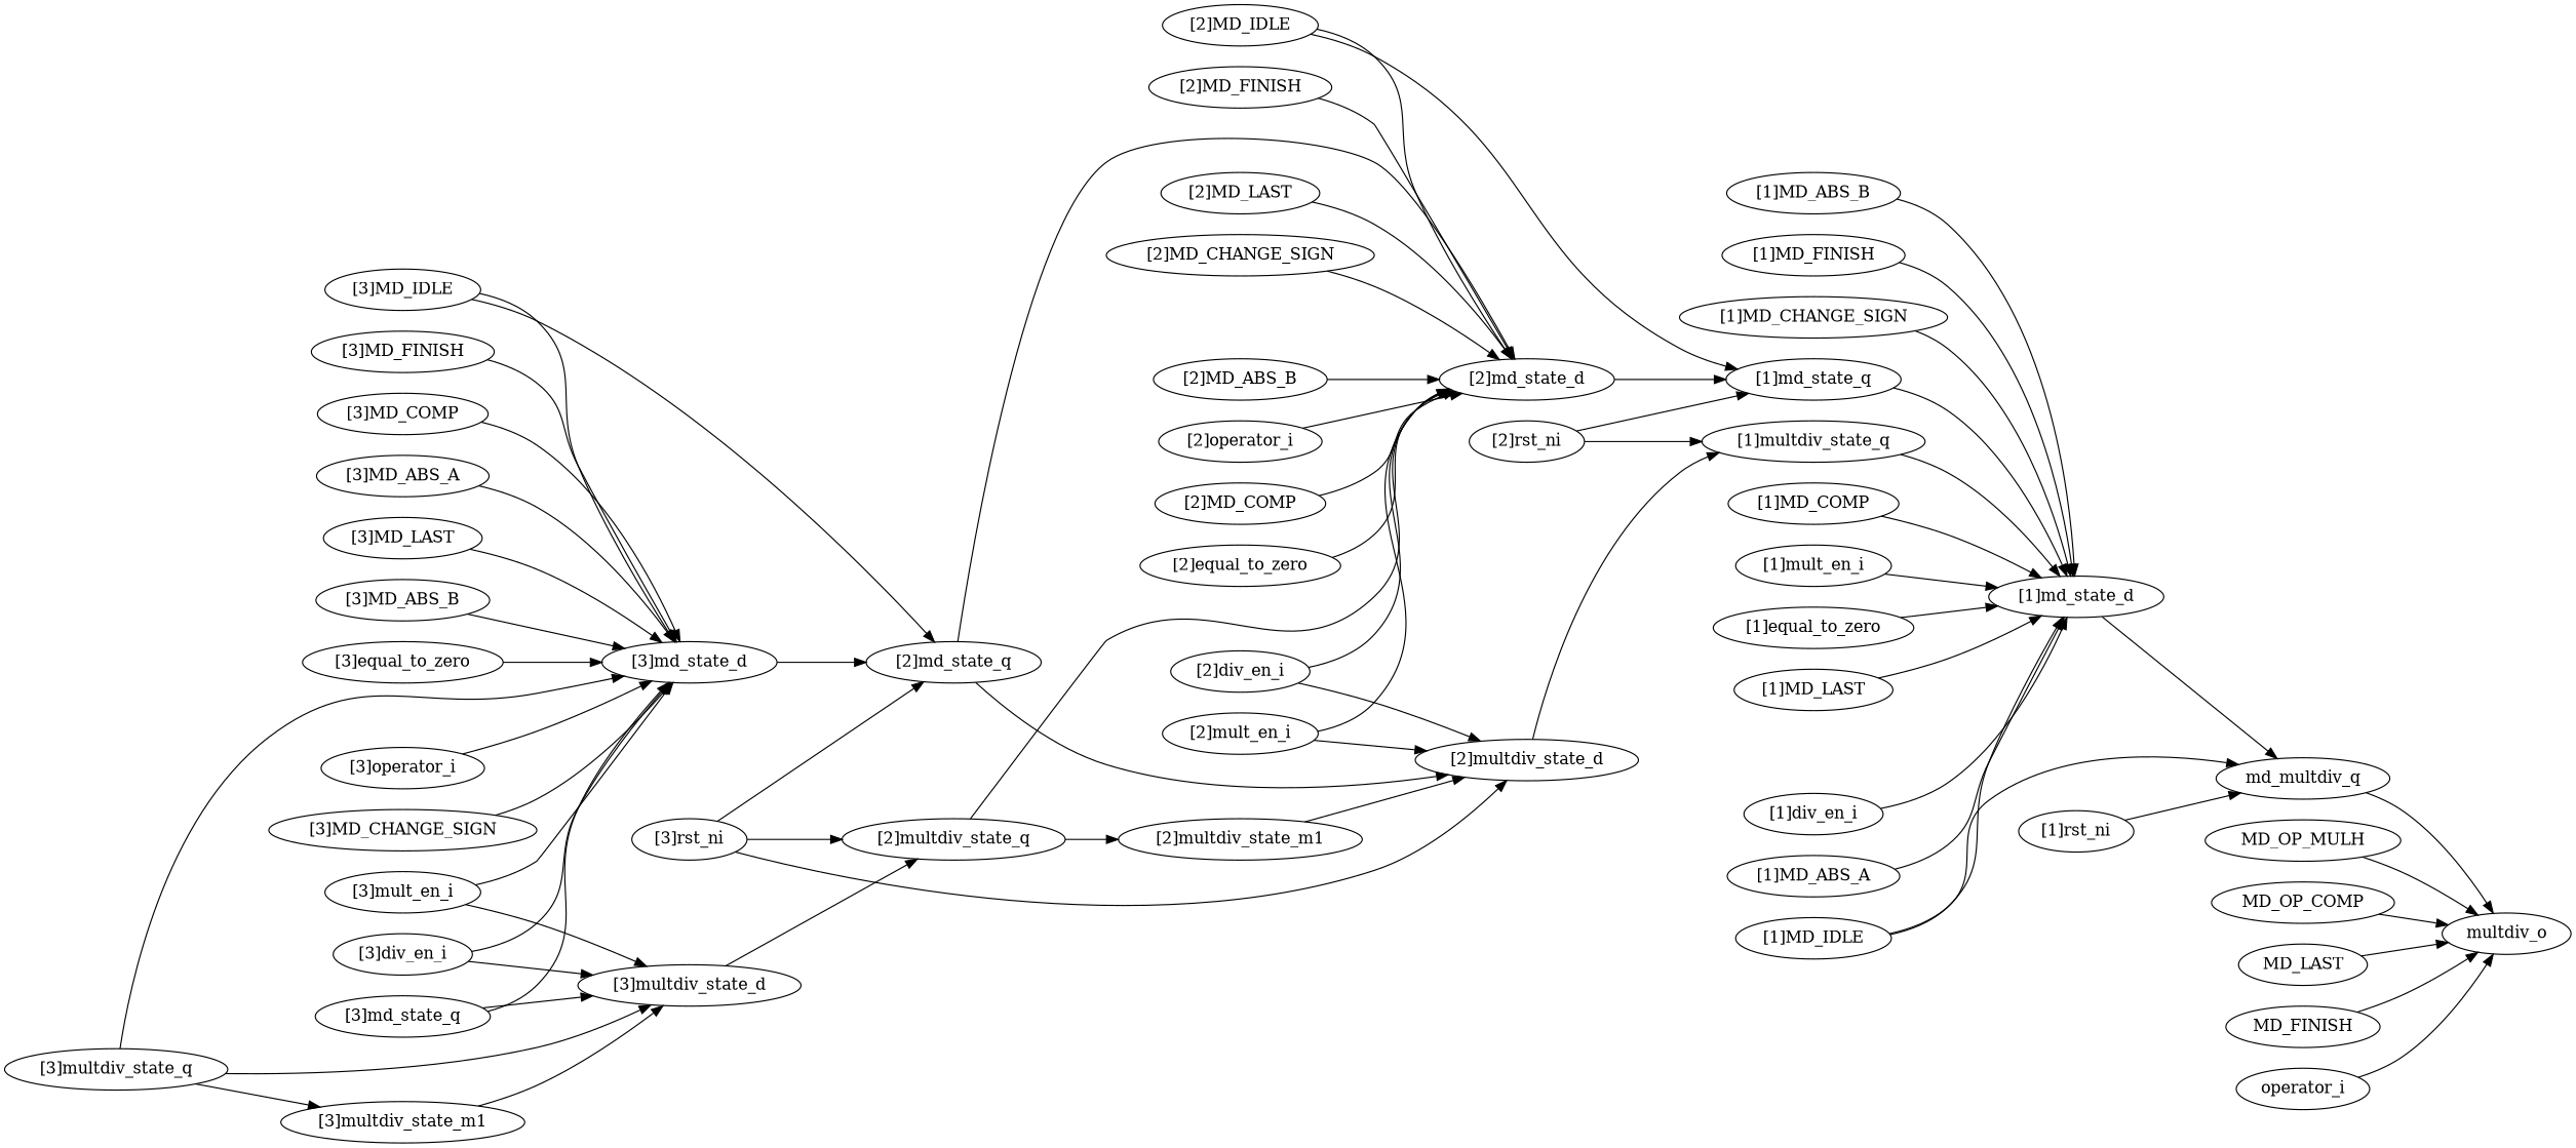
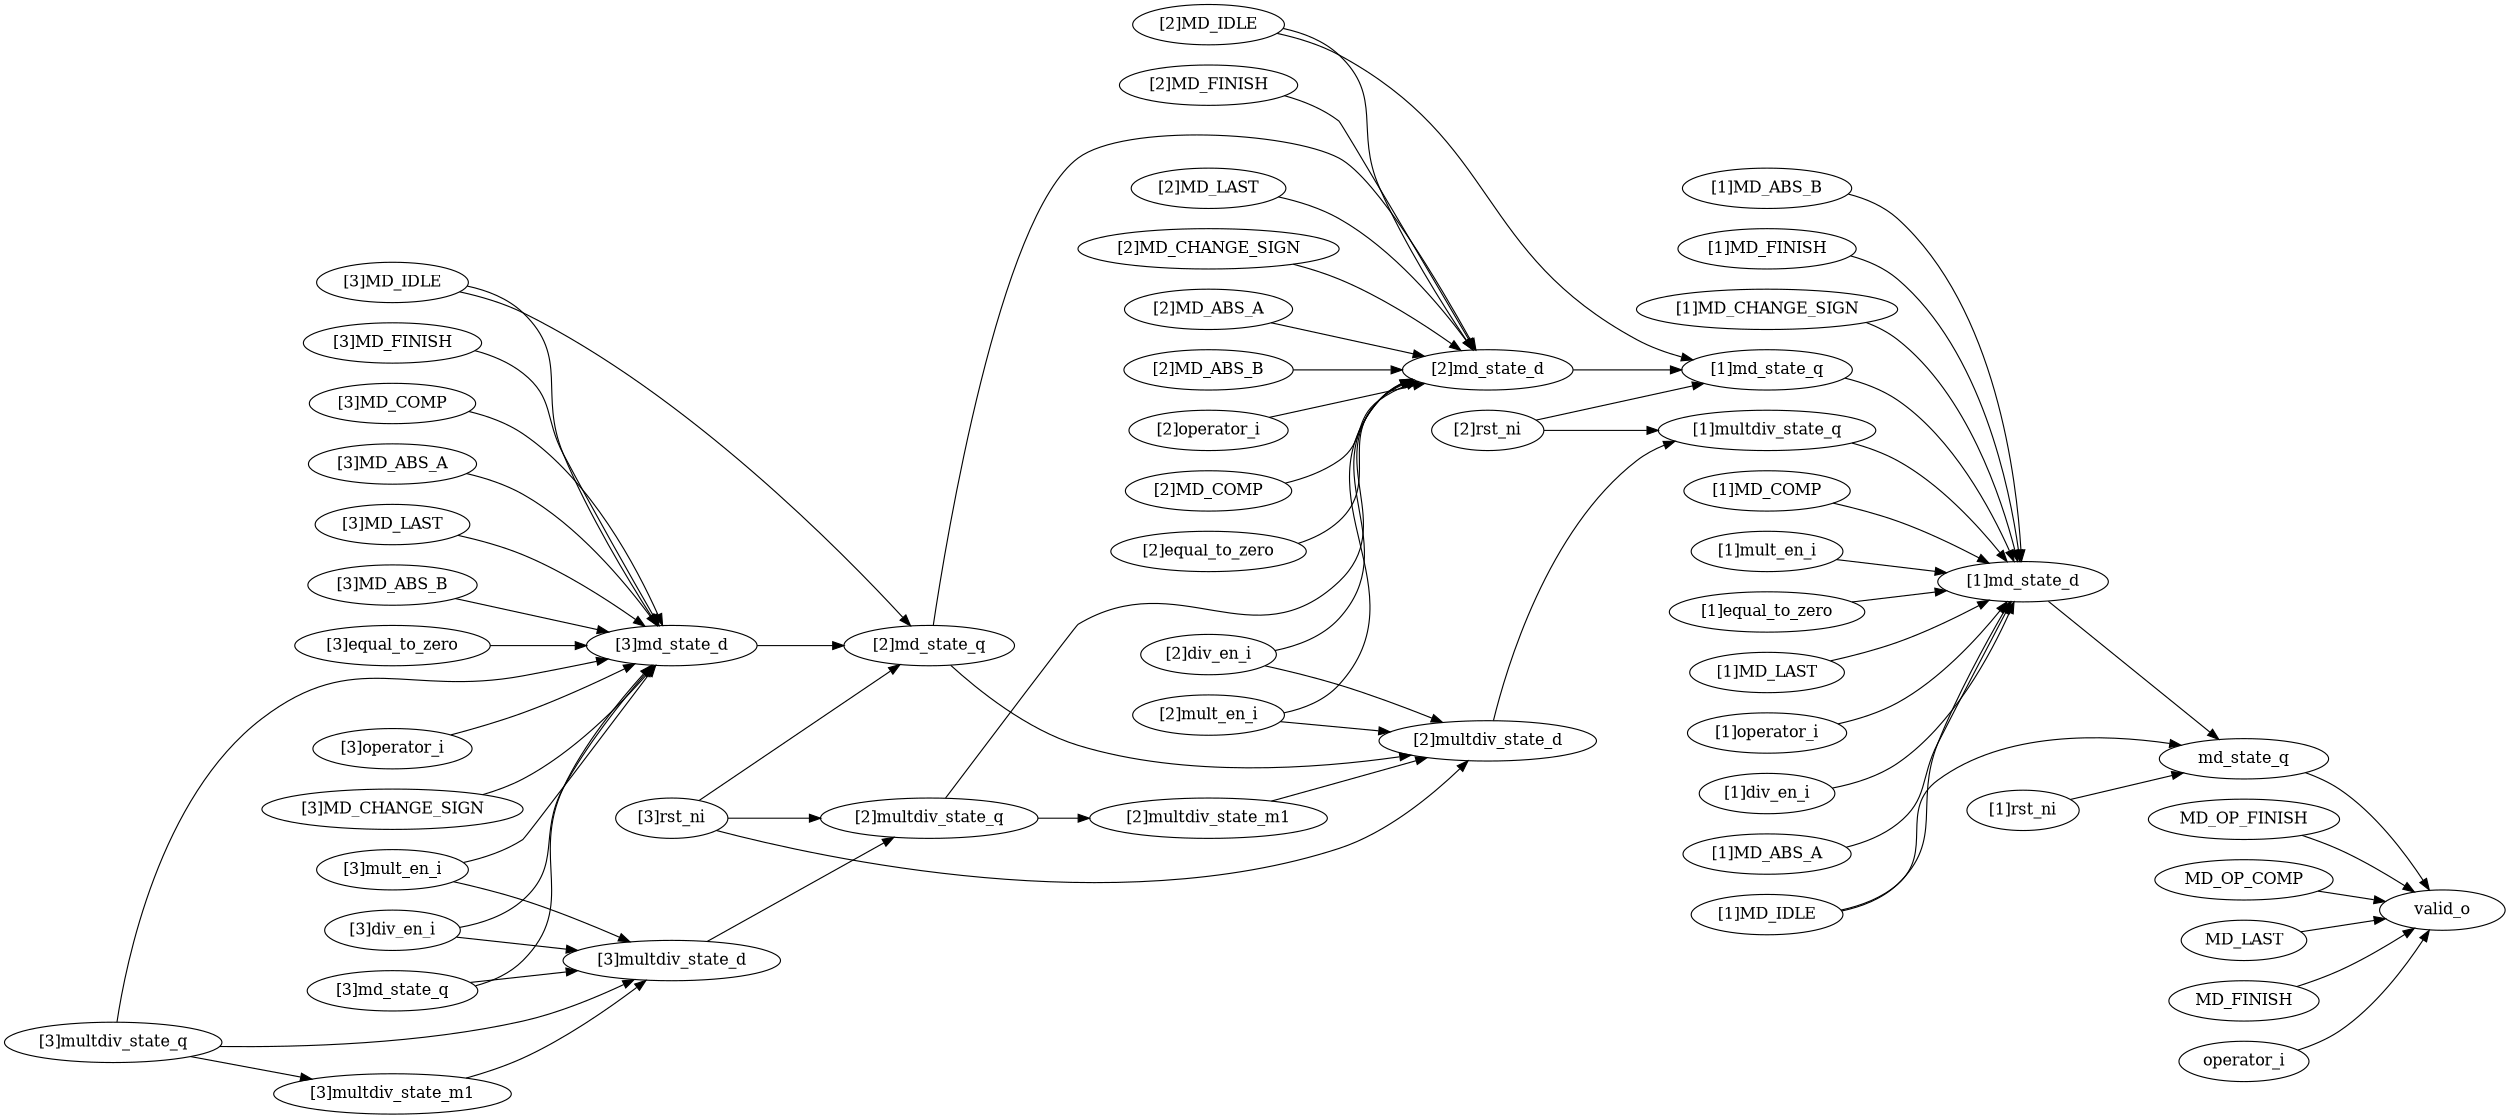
  strict digraph {
    rankdir=LR
    node [complexity=9 importance=0.0352485507106 rank=0.00391650563452]
    "[3]MD_LAST" [complexity=24 importance=1.30066841179 rank=0.054194517158]
    "[3]md_state_d" [complexity=20 importance=1.29010046308 rank=0.0645050231539]
    "[2]md_state_q" [complexity=18 importance=1.23006380077 rank=0.0683368778207]
    "[2]md_state_d" [complexity=16 importance=2.39792877137 rank=0.14987054821]
    "[2]multdiv_state_d" [complexity=17 importance=0.169610758369 rank=0.00997710343346]
    "[1]MD_CHANGE_SIGN" [complexity=15 importance=0.2655794617 rank=0.0177052974467]
    "[1]md_state_d" [complexity=11 importance=0.127505756493 rank=0.0115914324084]
-   md_state_q [importance=0.067469094187 rank=0.00749656602077 label=md_multdiv_q]
-   valid_o [complexity=0 importance=0.0246806019966 rank=0.0 label=multdiv_o]
+   md_state_q [importance=0.067469094187 rank=0.00749656602077]
+   valid_o [complexity=0 importance=0.0246806019966 rank=0.0]
    "[3]MD_ABS_B" [complexity=22 importance=1.30066841179 rank=0.0591212914451]
    "[3]div_en_i" [complexity=25 importance=1.58551269311 rank=0.0634205077243]
    "[3]multdiv_state_d" [complexity=23 importance=0.224992106342 rank=0.00978226549312]
    "[2]multdiv_state_q" [complexity=21 importance=0.204554595874 rank=0.00974069504161]
    "[2]multdiv_state_m1" [complexity=19 importance=0.182887104466 rank=0.00962563707715]
    "[1]md_state_q" [complexity=14 importance=2.33789210906 rank=0.166992293504]
    "[1]multdiv_state_q" [complexity=15 importance=0.149173247901 rank=0.00994488319339]
    "[2]MD_LAST" [complexity=20 importance=2.40849672008 rank=0.120424836004]
-   MD_OP_MULH
+   MD_OP_MULH [label=MD_OP_FINISH]
    n19 [label=MD_OP_COMP]
    "[2]mult_en_i" [complexity=19 importance=1.1978432573 rank=0.063044381963]
    "[2]MD_IDLE" [complexity=22 importance=7.20435426282 rank=0.32747064831]
    "[3]MD_IDLE" [complexity=26 importance=3.88086933795 rank=0.149264205306]
    "[2]rst_ni" [complexity=16 importance=0.308914444516 rank=0.0193071527822]
    "[1]MD_COMP" [complexity=21 importance=0.520590974686 rank=0.0247900464136]
    "[1]mult_en_i" [complexity=13 importance=2.17816580909 rank=0.167551216084]
    "[2]MD_CHANGE_SIGN" [complexity=20 importance=4.80642549145 rank=0.240321274573]
    "[3]equal_to_zero" [complexity=28 importance=2.59076887487 rank=0.0925274598168]
+   "[2]MD_ABS_A" [complexity=24 importance=4.80642549145 rank=0.20026772881]
    "[2]MD_ABS_B" [complexity=18 importance=2.40849672008 rank=0.133805373338]
    "[1]MD_IDLE" [complexity=17 importance=0.393085218193 rank=0.0231226598937]
    "[1]equal_to_zero" [complexity=19 importance=0.2655794617 rank=0.0139778664053]
    "[3]multdiv_state_q" [complexity=27 importance=0.259935943847 rank=0.00962725717951]
    "[3]multdiv_state_m1" [complexity=25 importance=0.238268452439 rank=0.00953073809755]
    "[3]md_state_q" [complexity=24 importance=1.61773323658 rank=0.0674055515243]
    "[3]operator_i" [complexity=22 importance=10.3313716533 rank=0.469607802425]
    "[2]div_en_i" [complexity=19 importance=1.1978432573 rank=0.063044381963]
    "[3]MD_CHANGE_SIGN" [complexity=24 importance=2.59076887487 rank=0.10794870312]
    "[1]rst_ni" [complexity=10 importance=0.145506137088 rank=0.0145506137088]
    "[1]MD_LAST" [complexity=15 importance=0.138073705207 rank=0.00920491368046]
+   "[1]operator_i" [complexity=13 importance=1.03061400066 rank=0.0792780000505]
    MD_LAST
    MD_FINISH
    "[3]MD_FINISH" [complexity=30 importance=3.88086933795 rank=0.129362311265]
    "[1]div_en_i" [complexity=13 importance=2.17816580909 rank=0.167551216084]
    "[3]MD_COMP" [complexity=30 importance=5.17096980103 rank=0.172365660034]
    "[2]operator_i" [complexity=18 importance=19.1939981197 rank=1.06633322887]
    "[3]MD_ABS_A" [complexity=28 importance=2.59076887487 rank=0.0925274598168]
    "[2]MD_COMP" [complexity=26 importance=9.60228303419 rank=0.369318578238]
    "[2]equal_to_zero" [complexity=24 importance=4.80642549145 rank=0.20026772881]
    "[1]MD_ABS_A" [complexity=19 importance=0.2655794617 rank=0.0139778664053]
    operator_i
    "[1]MD_ABS_B" [complexity=13 importance=0.138073705207 rank=0.0106210542467]
    "[1]MD_FINISH" [complexity=21 importance=0.393085218193 rank=0.0187183437235]
    "[2]MD_FINISH" [complexity=26 importance=7.20435426282 rank=0.27709054857]
    "[3]mult_en_i" [complexity=25 importance=1.58551269311 rank=0.0634205077243]
    "[3]rst_ni" [complexity=22 importance=0.419677140462 rank=0.0190762336574]
    "[3]MD_LAST" -> "[3]md_state_d"
    "[3]md_state_d" -> "[2]md_state_q"
    "[2]md_state_q" -> "[2]md_state_d"
    "[2]md_state_q" -> "[2]multdiv_state_d"
    "[2]md_state_d" -> "[1]md_state_q"
    "[2]multdiv_state_d" -> "[1]multdiv_state_q"
    "[1]MD_CHANGE_SIGN" -> "[1]md_state_d"
    "[1]md_state_d" -> md_state_q
    md_state_q -> valid_o
    "[3]MD_ABS_B" -> "[3]md_state_d"
    "[3]div_en_i" -> "[3]md_state_d"
    "[3]div_en_i" -> "[3]multdiv_state_d"
    "[3]multdiv_state_d" -> "[2]multdiv_state_q"
    "[2]multdiv_state_q" -> "[2]md_state_d"
    "[2]multdiv_state_q" -> "[2]multdiv_state_m1"
    "[2]multdiv_state_m1" -> "[2]multdiv_state_d"
    "[1]md_state_q" -> "[1]md_state_d"
    "[1]multdiv_state_q" -> "[1]md_state_d"
    "[2]MD_LAST" -> "[2]md_state_d"
    MD_OP_MULH -> valid_o
    n19 -> valid_o
    "[2]mult_en_i" -> "[2]md_state_d"
    "[2]mult_en_i" -> "[2]multdiv_state_d"
    "[2]MD_IDLE" -> "[2]md_state_d"
    "[2]MD_IDLE" -> "[1]md_state_q"
    "[3]MD_IDLE" -> "[3]md_state_d"
    "[3]MD_IDLE" -> "[2]md_state_q"
    "[2]rst_ni" -> "[1]md_state_q"
    "[2]rst_ni" -> "[1]multdiv_state_q"
    "[1]MD_COMP" -> "[1]md_state_d"
    "[1]mult_en_i" -> "[1]md_state_d"
    "[2]MD_CHANGE_SIGN" -> "[2]md_state_d"
    "[3]equal_to_zero" -> "[3]md_state_d"
+   "[2]MD_ABS_A" -> "[2]md_state_d"
    "[2]MD_ABS_B" -> "[2]md_state_d"
    "[1]MD_IDLE" -> "[1]md_state_d"
    "[1]MD_IDLE" -> md_state_q
    "[1]equal_to_zero" -> "[1]md_state_d"
    "[3]multdiv_state_q" -> "[3]md_state_d"
    "[3]multdiv_state_q" -> "[3]multdiv_state_d"
    "[3]multdiv_state_q" -> "[3]multdiv_state_m1"
    "[3]multdiv_state_m1" -> "[3]multdiv_state_d"
    "[3]md_state_q" -> "[3]md_state_d"
    "[3]md_state_q" -> "[3]multdiv_state_d"
    "[3]operator_i" -> "[3]md_state_d"
    "[2]div_en_i" -> "[2]md_state_d"
    "[2]div_en_i" -> "[2]multdiv_state_d"
    "[3]MD_CHANGE_SIGN" -> "[3]md_state_d"
    "[1]rst_ni" -> md_state_q
    "[1]MD_LAST" -> "[1]md_state_d"
+   "[1]operator_i" -> "[1]md_state_d"
    MD_LAST -> valid_o
    MD_FINISH -> valid_o
    "[3]MD_FINISH" -> "[3]md_state_d"
    "[1]div_en_i" -> "[1]md_state_d"
    "[3]MD_COMP" -> "[3]md_state_d"
    "[2]operator_i" -> "[2]md_state_d"
    "[3]MD_ABS_A" -> "[3]md_state_d"
    "[2]MD_COMP" -> "[2]md_state_d"
    "[2]equal_to_zero" -> "[2]md_state_d"
    "[1]MD_ABS_A" -> "[1]md_state_d"
    operator_i -> valid_o
    "[1]MD_ABS_B" -> "[1]md_state_d"
    "[1]MD_FINISH" -> "[1]md_state_d"
    "[2]MD_FINISH" -> "[2]md_state_d"
    "[3]mult_en_i" -> "[3]md_state_d"
    "[3]mult_en_i" -> "[3]multdiv_state_d"
    "[3]rst_ni" -> "[2]md_state_q"
    "[3]rst_ni" -> "[2]multdiv_state_d"
    "[3]rst_ni" -> "[2]multdiv_state_q"
  }
